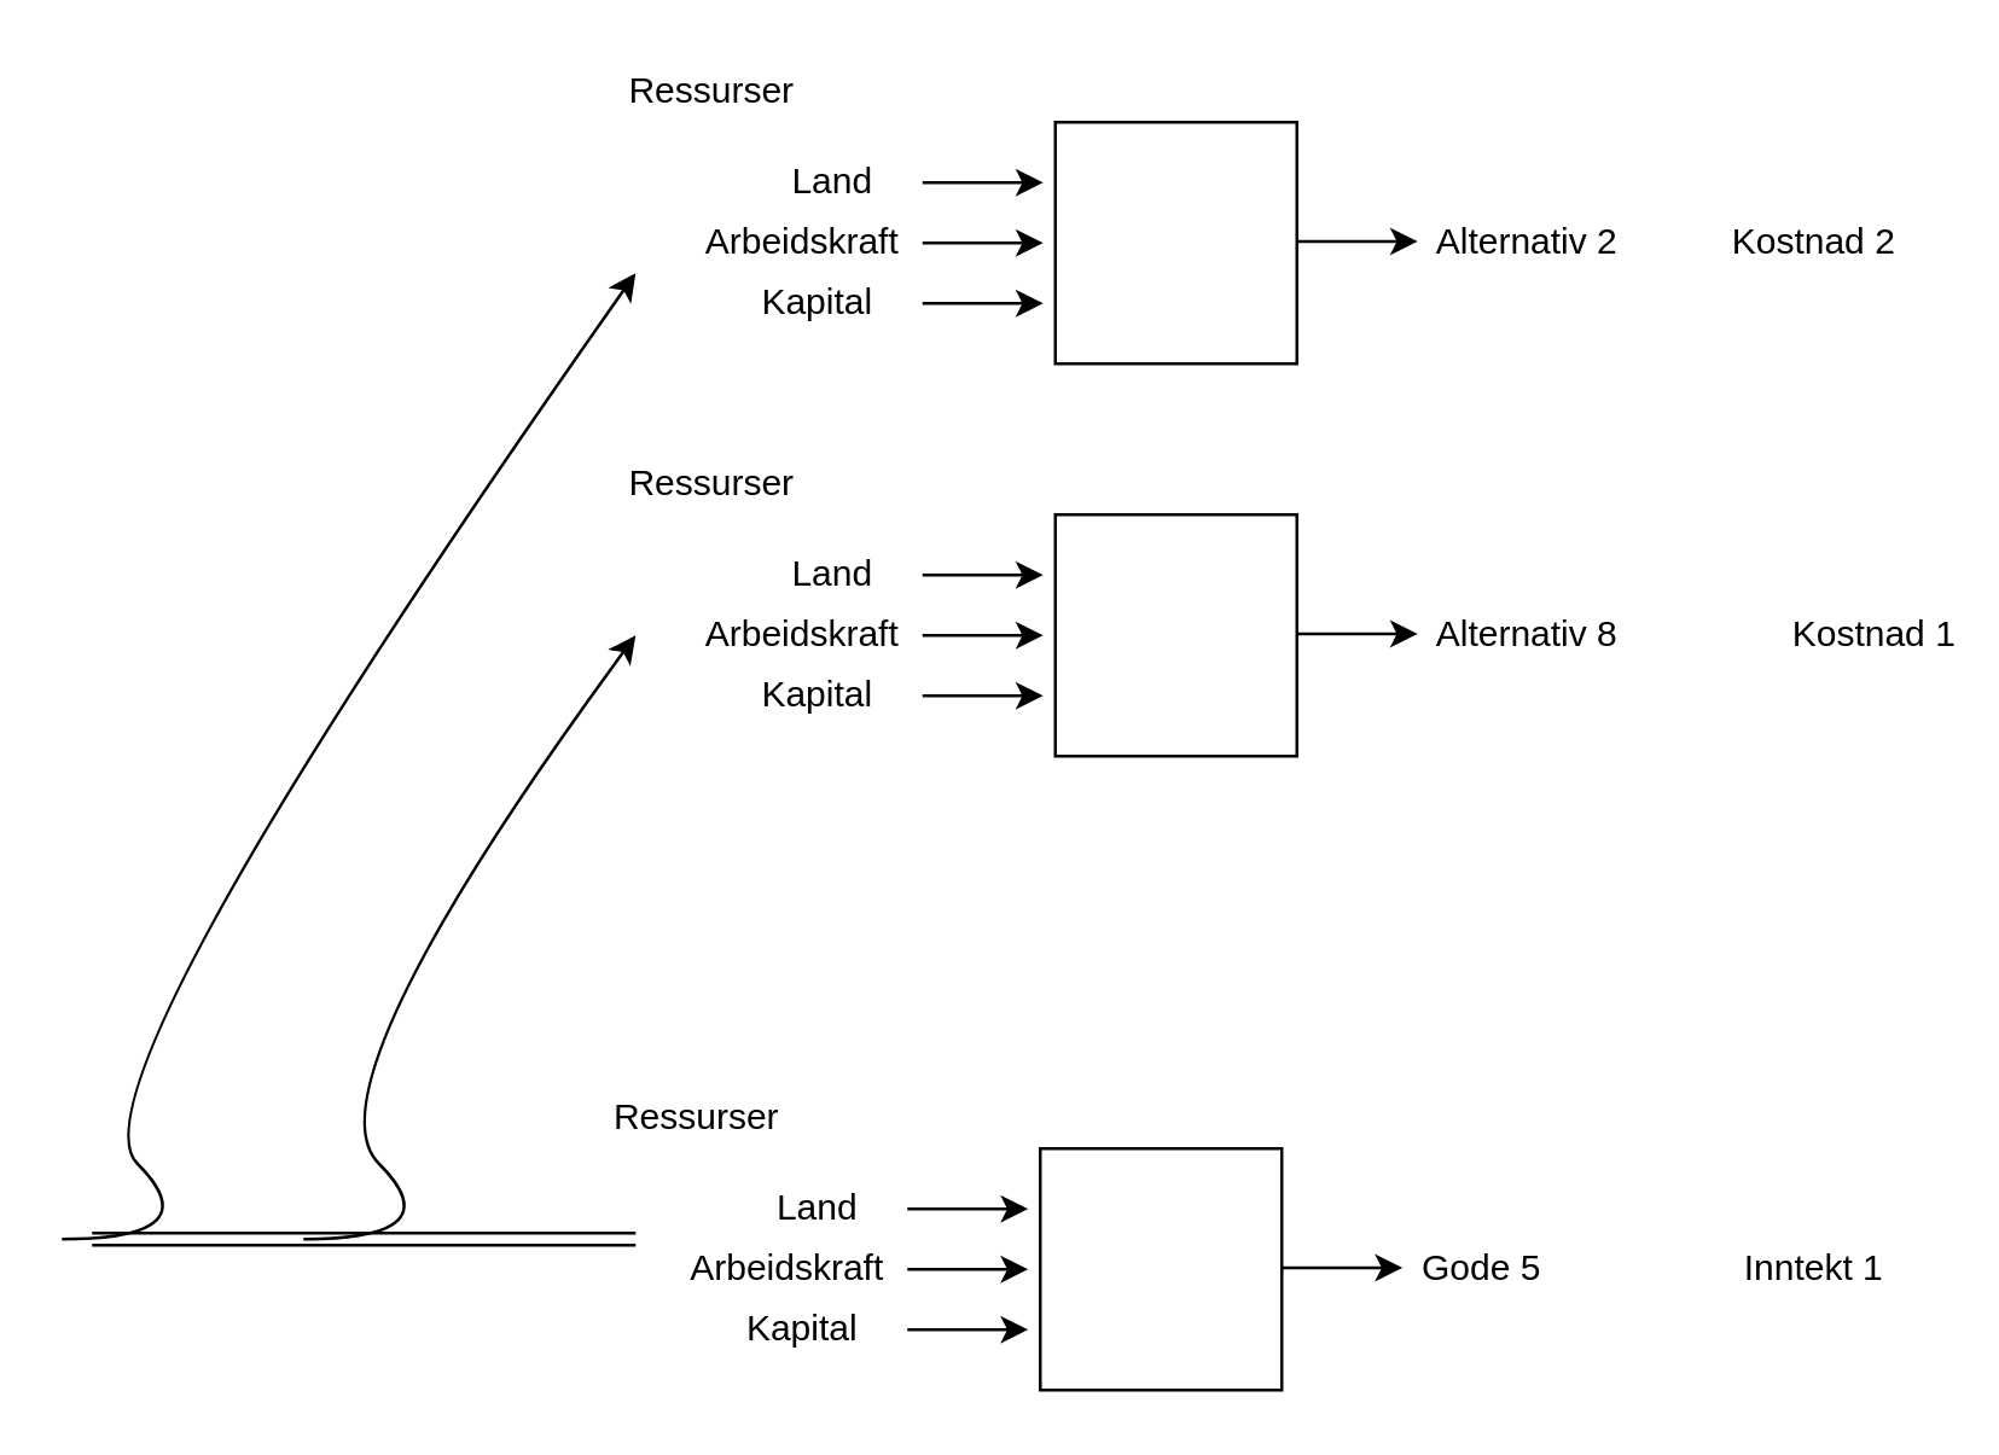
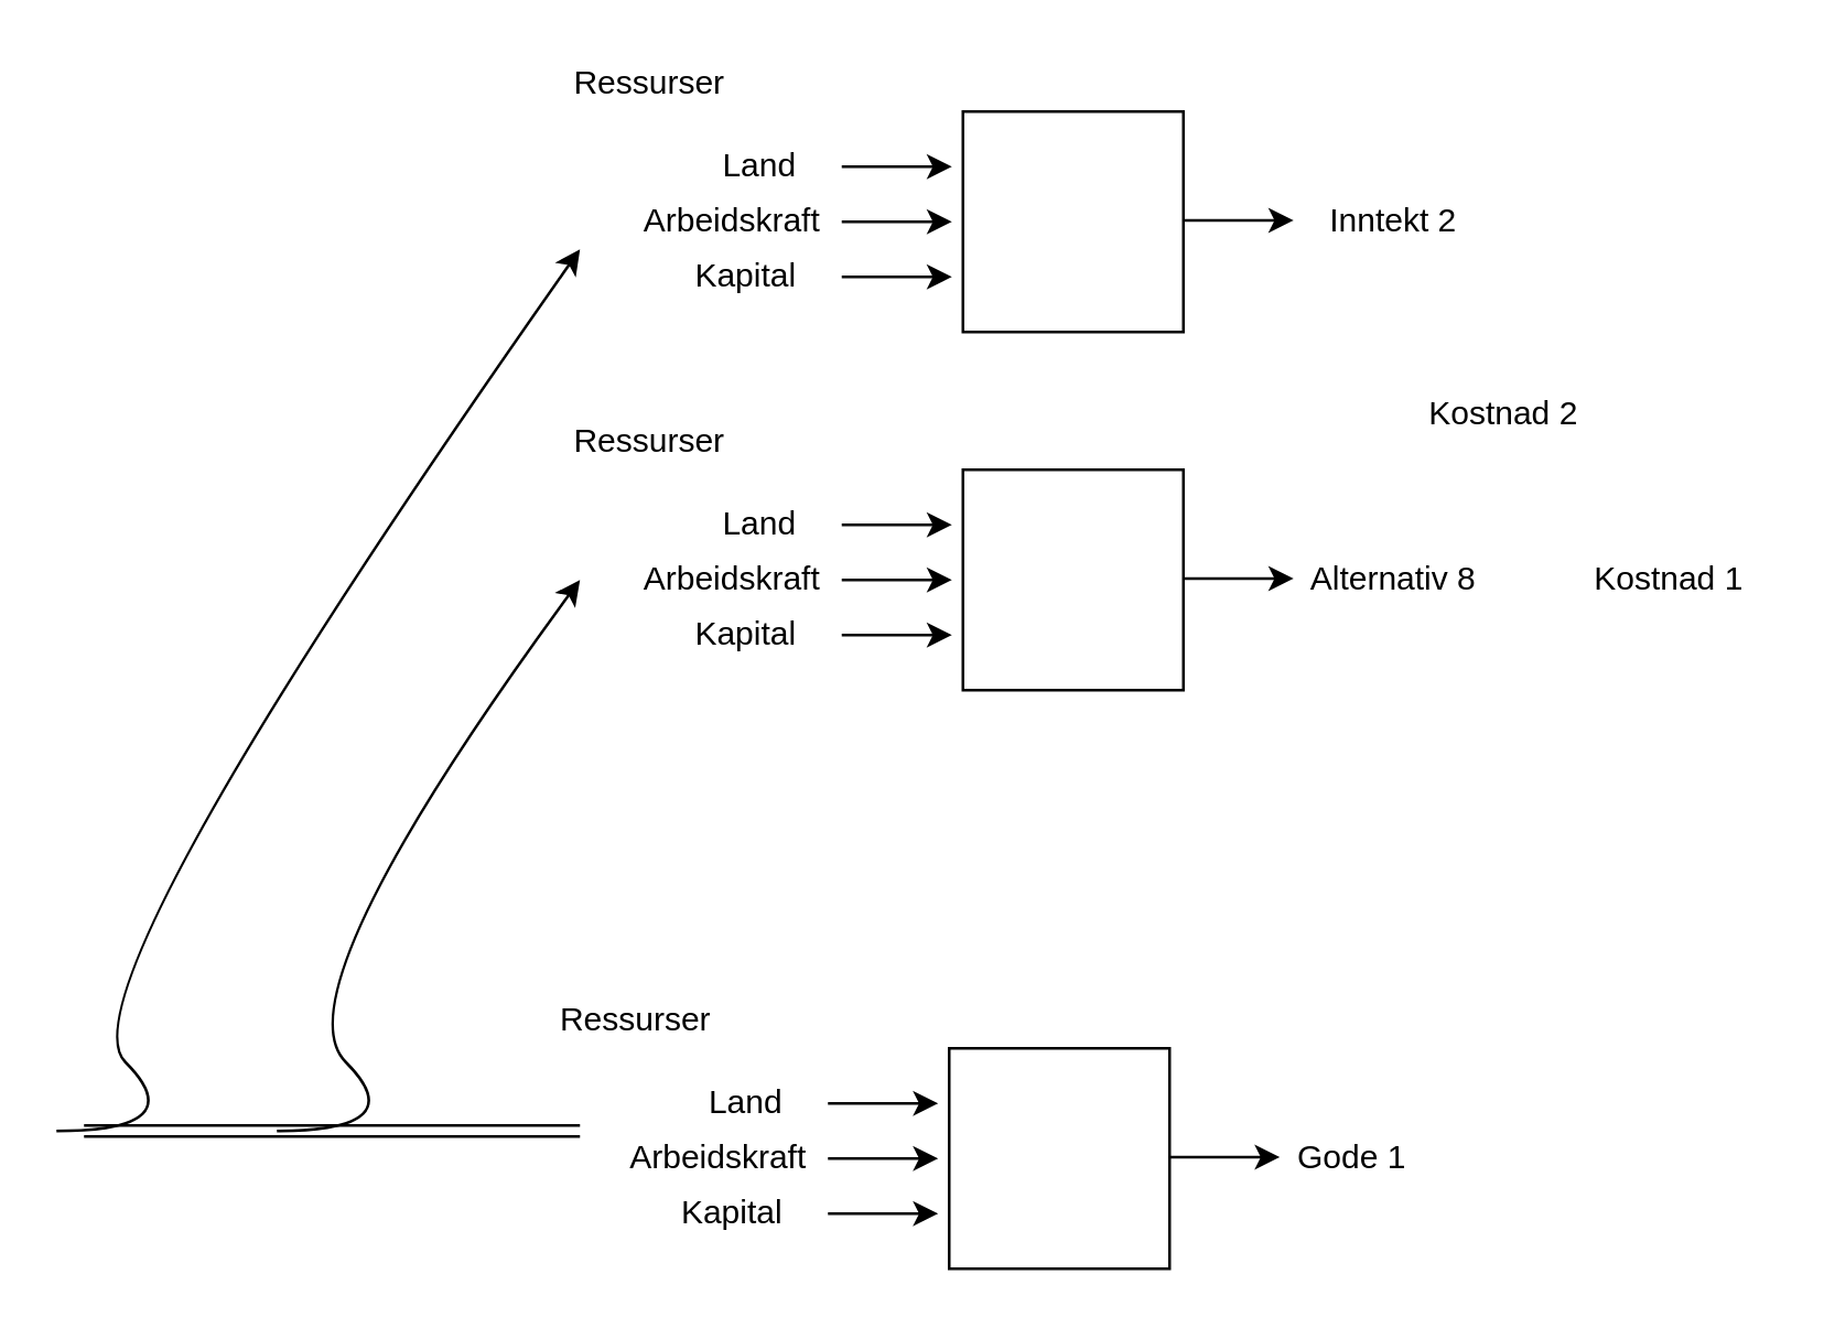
  <mxCell id="0" />
  <mxCell id="1" parent="0" />
  <mxCell id="2" value="" style="whiteSpace=wrap;html=1;aspect=fixed;" vertex="1" parent="1"><mxGeometry x="344" y="380" width="80" height="80" as="geometry" /></mxCell>
  <mxCell id="3" value="" style="endArrow=classic;html=1;" edge="1" parent="1"><mxGeometry width="50" height="50" relative="1" as="geometry"><mxPoint x="300" y="400" as="sourcePoint" /><mxPoint x="340" y="400" as="targetPoint" /></mxGeometry></mxCell>
  <mxCell id="4" value="" style="endArrow=classic;html=1;" edge="1" parent="1"><mxGeometry width="50" height="50" relative="1" as="geometry"><mxPoint x="300" y="420" as="sourcePoint" /><mxPoint x="340" y="420" as="targetPoint" /></mxGeometry></mxCell>
  <mxCell id="5" value="" style="endArrow=classic;html=1;" edge="1" parent="1"><mxGeometry width="50" height="50" relative="1" as="geometry"><mxPoint x="300" y="440" as="sourcePoint" /><mxPoint x="340" y="440" as="targetPoint" /></mxGeometry></mxCell>
  <mxCell id="6" value="Land" style="text;html=1;align=center;verticalAlign=middle;resizable=0;points=[];autosize=1;" vertex="1" parent="1"><mxGeometry x="250" y="390" width="40" height="20" as="geometry" /></mxCell>
  <mxCell id="7" value="Arbeidskraft&lt;br&gt;" style="text;html=1;align=center;verticalAlign=middle;resizable=0;points=[];autosize=1;" vertex="1" parent="1"><mxGeometry x="220" y="410" width="80" height="20" as="geometry" /></mxCell>
  <mxCell id="8" value="Kapital" style="text;html=1;align=center;verticalAlign=middle;resizable=0;points=[];autosize=1;" vertex="1" parent="1"><mxGeometry x="240" y="430" width="50" height="20" as="geometry" /></mxCell>
  <mxCell id="9" value="" style="endArrow=classic;html=1;" edge="1" parent="1"><mxGeometry width="50" height="50" relative="1" as="geometry"><mxPoint x="424" y="419.5" as="sourcePoint" /><mxPoint x="464" y="419.5" as="targetPoint" /></mxGeometry></mxCell>
  <mxCell id="10" value="Ressurser" style="text;html=1;align=center;verticalAlign=middle;resizable=0;points=[];autosize=1;" vertex="1" parent="1"><mxGeometry x="195" y="360" width="70" height="20" as="geometry" /></mxCell>
  <mxCell id="11" value="" style="whiteSpace=wrap;html=1;aspect=fixed;" vertex="1" parent="1"><mxGeometry x="349" y="170" width="80" height="80" as="geometry" /></mxCell>
  <mxCell id="12" value="" style="endArrow=classic;html=1;" edge="1" parent="1"><mxGeometry width="50" height="50" relative="1" as="geometry"><mxPoint x="305" y="190" as="sourcePoint" /><mxPoint x="345" y="190" as="targetPoint" /></mxGeometry></mxCell>
  <mxCell id="13" value="" style="endArrow=classic;html=1;" edge="1" parent="1"><mxGeometry width="50" height="50" relative="1" as="geometry"><mxPoint x="305" y="210" as="sourcePoint" /><mxPoint x="345" y="210" as="targetPoint" /></mxGeometry></mxCell>
  <mxCell id="14" value="" style="endArrow=classic;html=1;" edge="1" parent="1"><mxGeometry width="50" height="50" relative="1" as="geometry"><mxPoint x="305" y="230" as="sourcePoint" /><mxPoint x="345" y="230" as="targetPoint" /></mxGeometry></mxCell>
  <mxCell id="15" value="Land" style="text;html=1;align=center;verticalAlign=middle;resizable=0;points=[];autosize=1;" vertex="1" parent="1"><mxGeometry x="255" y="180" width="40" height="20" as="geometry" /></mxCell>
  <mxCell id="16" value="Arbeidskraft&lt;br&gt;" style="text;html=1;align=center;verticalAlign=middle;resizable=0;points=[];autosize=1;" vertex="1" parent="1"><mxGeometry x="225" y="200" width="80" height="20" as="geometry" /></mxCell>
  <mxCell id="17" value="Kapital" style="text;html=1;align=center;verticalAlign=middle;resizable=0;points=[];autosize=1;" vertex="1" parent="1"><mxGeometry x="245" y="220" width="50" height="20" as="geometry" /></mxCell>
  <mxCell id="18" value="" style="endArrow=classic;html=1;" edge="1" parent="1"><mxGeometry width="50" height="50" relative="1" as="geometry"><mxPoint x="429" y="209.5" as="sourcePoint" /><mxPoint x="469" y="209.5" as="targetPoint" /></mxGeometry></mxCell>
  <mxCell id="19" value="Ressurser" style="text;html=1;align=center;verticalAlign=middle;resizable=0;points=[];autosize=1;" vertex="1" parent="1"><mxGeometry x="200" y="150" width="70" height="20" as="geometry" /></mxCell>
- <mxCell id="20" value="Gode 5" style="text;html=1;align=center;verticalAlign=middle;resizable=0;points=[];autosize=1;" vertex="1" parent="1"><mxGeometry x="465" y="410" width="50" height="20" as="geometry" /></mxCell>
+ <mxCell id="20" value="Gode 1" style="text;html=1;align=center;verticalAlign=middle;resizable=0;points=[];autosize=1;" vertex="1" parent="1"><mxGeometry x="465" y="410" width="50" height="20" as="geometry" /></mxCell>
  <mxCell id="21" value="Alternativ 8" style="text;html=1;align=center;verticalAlign=middle;resizable=0;points=[];autosize=1;" vertex="1" parent="1"><mxGeometry x="465" y="200" width="80" height="20" as="geometry" /></mxCell>
  <mxCell id="22" value="" style="whiteSpace=wrap;html=1;aspect=fixed;" vertex="1" parent="1"><mxGeometry x="349" y="40" width="80" height="80" as="geometry" /></mxCell>
  <mxCell id="23" value="" style="endArrow=classic;html=1;" edge="1" parent="1"><mxGeometry width="50" height="50" relative="1" as="geometry"><mxPoint x="305" y="60" as="sourcePoint" /><mxPoint x="345" y="60" as="targetPoint" /></mxGeometry></mxCell>
  <mxCell id="24" value="" style="endArrow=classic;html=1;" edge="1" parent="1"><mxGeometry width="50" height="50" relative="1" as="geometry"><mxPoint x="305" y="80" as="sourcePoint" /><mxPoint x="345" y="80" as="targetPoint" /></mxGeometry></mxCell>
  <mxCell id="25" value="" style="endArrow=classic;html=1;" edge="1" parent="1"><mxGeometry width="50" height="50" relative="1" as="geometry"><mxPoint x="305" y="100" as="sourcePoint" /><mxPoint x="345" y="100" as="targetPoint" /></mxGeometry></mxCell>
  <mxCell id="26" value="Land" style="text;html=1;align=center;verticalAlign=middle;resizable=0;points=[];autosize=1;" vertex="1" parent="1"><mxGeometry x="255" y="50" width="40" height="20" as="geometry" /></mxCell>
  <mxCell id="27" value="Arbeidskraft&lt;br&gt;" style="text;html=1;align=center;verticalAlign=middle;resizable=0;points=[];autosize=1;" vertex="1" parent="1"><mxGeometry x="225" y="70" width="80" height="20" as="geometry" /></mxCell>
  <mxCell id="28" value="Kapital" style="text;html=1;align=center;verticalAlign=middle;resizable=0;points=[];autosize=1;" vertex="1" parent="1"><mxGeometry x="245" y="90" width="50" height="20" as="geometry" /></mxCell>
  <mxCell id="29" value="" style="endArrow=classic;html=1;" edge="1" parent="1"><mxGeometry width="50" height="50" relative="1" as="geometry"><mxPoint x="429" y="79.5" as="sourcePoint" /><mxPoint x="469" y="79.5" as="targetPoint" /></mxGeometry></mxCell>
  <mxCell id="30" value="Ressurser" style="text;html=1;align=center;verticalAlign=middle;resizable=0;points=[];autosize=1;" vertex="1" parent="1"><mxGeometry x="200" y="20" width="70" height="20" as="geometry" /></mxCell>
- <mxCell id="31" value="Alternativ 2" style="text;html=1;align=center;verticalAlign=middle;resizable=0;points=[];autosize=1;" vertex="1" parent="1"><mxGeometry x="465" y="70" width="80" height="20" as="geometry" /></mxCell>
+ <mxCell id="31" value="Inntekt 2" style="text;html=1;align=center;verticalAlign=middle;resizable=0;points=[];autosize=1;" vertex="1" parent="1"><mxGeometry x="465" y="70" width="80" height="20" as="geometry" /></mxCell>
  <mxCell id="32" value="" style="curved=1;endArrow=classic;html=1;" edge="1" parent="1"><mxGeometry width="50" height="50" relative="1" as="geometry"><mxPoint x="100" y="410" as="sourcePoint" /><mxPoint x="210" y="210" as="targetPoint" /><Array as="points"><mxPoint x="150" y="410" /><mxPoint x="100" y="360" /></Array></mxGeometry></mxCell>
  <mxCell id="33" value="" style="curved=1;endArrow=classic;html=1;" edge="1" parent="1"><mxGeometry width="50" height="50" relative="1" as="geometry"><mxPoint x="20" y="410" as="sourcePoint" /><mxPoint x="210" y="90" as="targetPoint" /><Array as="points"><mxPoint x="70" y="410" /><mxPoint x="20" y="360" /></Array></mxGeometry></mxCell>
  <mxCell id="34" value="" style="shape=link;html=1;" edge="1" parent="1"><mxGeometry width="100" relative="1" as="geometry"><mxPoint x="30" y="410" as="sourcePoint" /><mxPoint x="210" y="410" as="targetPoint" /></mxGeometry></mxCell>
- <mxCell id="35" value="Kostnad 1" style="text;html=1;align=center;verticalAlign=middle;resizable=0;points=[];autosize=1;" vertex="1" parent="1"><mxGeometry x="585" y="200" width="70" height="20" as="geometry" /></mxCell>
- <mxCell id="36" value="Kostnad 2" style="text;html=1;align=center;verticalAlign=middle;resizable=0;points=[];autosize=1;" vertex="1" parent="1"><mxGeometry x="565" y="70" width="70" height="20" as="geometry" /></mxCell>
- <mxCell id="37" value="Inntekt 1" style="text;html=1;align=center;verticalAlign=middle;resizable=0;points=[];autosize=1;" vertex="1" parent="1"><mxGeometry x="570" y="410" width="60" height="20" as="geometry" /></mxCell>
+ <mxCell id="35" value="Kostnad 1" style="text;html=1;align=center;verticalAlign=middle;resizable=0;points=[];autosize=1;" vertex="1" parent="1"><mxGeometry x="570" y="200" width="70" height="20" as="geometry" /></mxCell>
+ <mxCell id="36" value="Kostnad 2" style="text;html=1;align=center;verticalAlign=middle;resizable=0;points=[];autosize=1;" vertex="1" parent="1"><mxGeometry x="510" y="140" width="70" height="20" as="geometry" /></mxCell>
